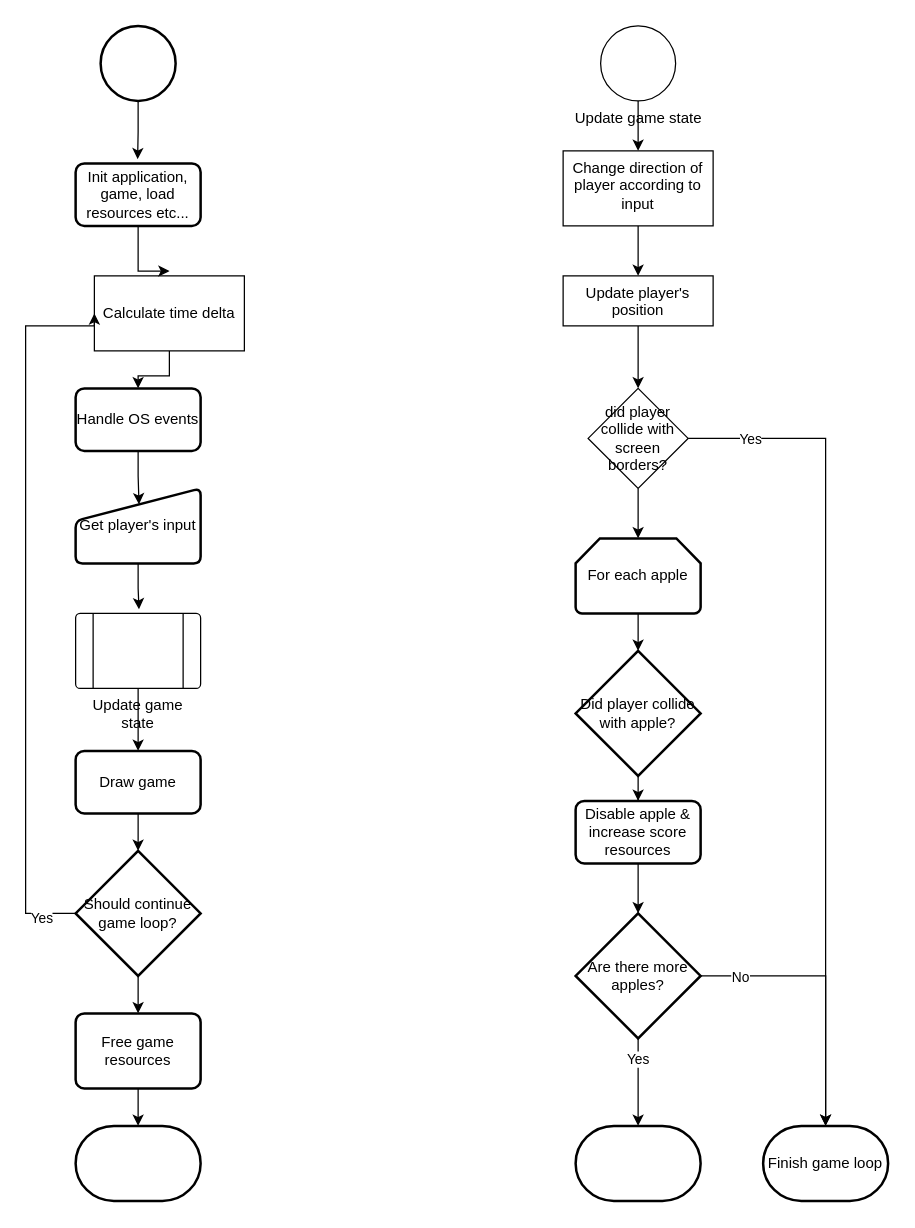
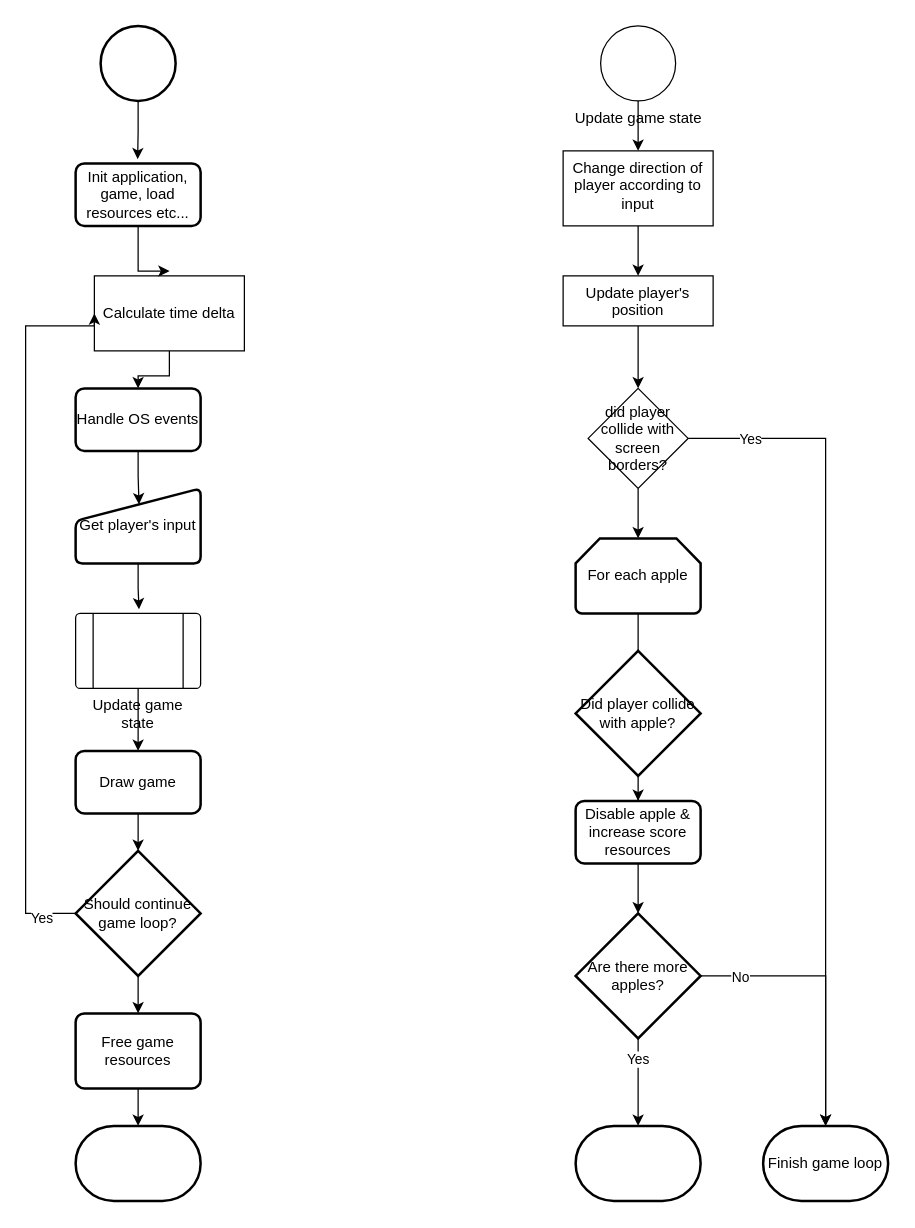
  <mxCell id="0" />
  <mxCell id="1" parent="0" />
  <mxCell id="2" style="edgeStyle=orthogonalEdgeStyle;rounded=0;orthogonalLoop=1;jettySize=auto;html=1;" edge="1" parent="1" source="3" target="15"><mxGeometry relative="1" as="geometry" /></mxCell>
  <mxCell id="3" value="Calculate time delta" style="rounded=0;whiteSpace=wrap;html=1;" vertex="1" parent="1"><mxGeometry x="75" y="220" width="120" height="60" as="geometry" /></mxCell>
  <mxCell id="4" style="edgeStyle=orthogonalEdgeStyle;rounded=0;orthogonalLoop=1;jettySize=auto;html=1;entryX=0.501;entryY=-0.064;entryDx=0;entryDy=0;entryPerimeter=0;exitX=0.467;exitY=0.969;exitDx=0;exitDy=0;exitPerimeter=0;" edge="1" parent="1" source="9" target="3"><mxGeometry relative="1" as="geometry"><mxPoint x="110.029" y="180" as="sourcePoint" /><Array as="points"><mxPoint x="110" y="168" /></Array></mxGeometry></mxCell>
  <mxCell id="5" style="edgeStyle=orthogonalEdgeStyle;rounded=0;orthogonalLoop=1;jettySize=auto;html=1;entryX=0.507;entryY=-0.055;entryDx=0;entryDy=0;entryPerimeter=0;" edge="1" parent="1" source="6" target="11"><mxGeometry relative="1" as="geometry" /></mxCell>
  <mxCell id="6" value="Get player's input" style="html=1;strokeWidth=2;shape=manualInput;whiteSpace=wrap;rounded=1;size=26;arcSize=11;" vertex="1" parent="1"><mxGeometry x="60" y="390" width="100" height="60" as="geometry" /></mxCell>
  <mxCell id="7" style="edgeStyle=orthogonalEdgeStyle;rounded=0;orthogonalLoop=1;jettySize=auto;html=1;entryX=0.496;entryY=-0.066;entryDx=0;entryDy=0;entryPerimeter=0;" edge="1" parent="1" source="8" target="9"><mxGeometry relative="1" as="geometry" /></mxCell>
  <mxCell id="8" value="" style="strokeWidth=2;html=1;shape=mxgraph.flowchart.start_2;whiteSpace=wrap;" vertex="1" parent="1"><mxGeometry x="80" y="20" width="60" height="60" as="geometry" /></mxCell>
  <mxCell id="9" value="Init application, game, load resources etc..." style="rounded=1;whiteSpace=wrap;html=1;absoluteArcSize=1;arcSize=14;strokeWidth=2;" vertex="1" parent="1"><mxGeometry x="60" y="130" width="100" height="50" as="geometry" /></mxCell>
  <mxCell id="10" style="edgeStyle=orthogonalEdgeStyle;rounded=0;orthogonalLoop=1;jettySize=auto;html=1;entryX=0.5;entryY=0;entryDx=0;entryDy=0;" edge="1" parent="1" source="11" target="13"><mxGeometry relative="1" as="geometry" /></mxCell>
  <mxCell id="11" value="Update game state" style="verticalLabelPosition=bottom;verticalAlign=top;html=1;shape=process;whiteSpace=wrap;rounded=1;size=0.14;arcSize=6;" vertex="1" parent="1"><mxGeometry x="60" y="490" width="100" height="60" as="geometry" /></mxCell>
  <mxCell id="12" style="edgeStyle=orthogonalEdgeStyle;rounded=0;orthogonalLoop=1;jettySize=auto;html=1;entryX=0.5;entryY=0;entryDx=0;entryDy=0;entryPerimeter=0;" edge="1" parent="1" source="13" target="19"><mxGeometry relative="1" as="geometry" /></mxCell>
  <mxCell id="13" value="Draw game" style="rounded=1;whiteSpace=wrap;html=1;absoluteArcSize=1;arcSize=14;strokeWidth=2;" vertex="1" parent="1"><mxGeometry x="60" y="600" width="100" height="50" as="geometry" /></mxCell>
  <mxCell id="14" style="edgeStyle=orthogonalEdgeStyle;rounded=0;orthogonalLoop=1;jettySize=auto;html=1;entryX=0.507;entryY=0.212;entryDx=0;entryDy=0;entryPerimeter=0;" edge="1" parent="1" source="15" target="6"><mxGeometry relative="1" as="geometry" /></mxCell>
  <mxCell id="15" value="Handle OS events" style="rounded=1;whiteSpace=wrap;html=1;absoluteArcSize=1;arcSize=14;strokeWidth=2;" vertex="1" parent="1"><mxGeometry x="60" y="310" width="100" height="50" as="geometry" /></mxCell>
  <mxCell id="16" style="edgeStyle=orthogonalEdgeStyle;rounded=0;orthogonalLoop=1;jettySize=auto;html=1;entryX=0;entryY=0.5;entryDx=0;entryDy=0;" edge="1" parent="1" source="19" target="3"><mxGeometry relative="1" as="geometry"><mxPoint x="20" y="253.333" as="targetPoint" /><Array as="points"><mxPoint x="20" y="730" /><mxPoint x="20" y="260" /></Array></mxGeometry></mxCell>
  <mxCell id="17" value="Yes" style="edgeLabel;html=1;align=center;verticalAlign=middle;resizable=0;points=[];" vertex="1" connectable="0" parent="16"><mxGeometry x="-0.904" y="3" relative="1" as="geometry"><mxPoint as="offset" /></mxGeometry></mxCell>
  <mxCell id="18" style="edgeStyle=orthogonalEdgeStyle;rounded=0;orthogonalLoop=1;jettySize=auto;html=1;entryX=0.5;entryY=0;entryDx=0;entryDy=0;" edge="1" parent="1" source="19" target="21"><mxGeometry relative="1" as="geometry" /></mxCell>
  <mxCell id="19" value="Should continue game loop?" style="strokeWidth=2;html=1;shape=mxgraph.flowchart.decision;whiteSpace=wrap;" vertex="1" parent="1"><mxGeometry x="60" y="680" width="100" height="100" as="geometry" /></mxCell>
  <mxCell id="20" style="edgeStyle=orthogonalEdgeStyle;rounded=0;orthogonalLoop=1;jettySize=auto;html=1;entryX=0.5;entryY=0;entryDx=0;entryDy=0;entryPerimeter=0;" edge="1" parent="1" source="21" target="32"><mxGeometry relative="1" as="geometry" /></mxCell>
  <mxCell id="21" value="Free game resources" style="rounded=1;whiteSpace=wrap;html=1;absoluteArcSize=1;arcSize=14;strokeWidth=2;" vertex="1" parent="1"><mxGeometry x="60" y="810" width="100" height="60" as="geometry" /></mxCell>
  <mxCell id="22" value="" style="edgeStyle=orthogonalEdgeStyle;rounded=0;orthogonalLoop=1;jettySize=auto;html=1;" edge="1" parent="1" source="23" target="25"><mxGeometry relative="1" as="geometry" /></mxCell>
  <mxCell id="23" value="Update game state" style="verticalLabelPosition=bottom;verticalAlign=top;html=1;shape=mxgraph.flowchart.on-page_reference;" vertex="1" parent="1"><mxGeometry x="480" y="20" width="60" height="60" as="geometry" /></mxCell>
  <mxCell id="24" style="edgeStyle=orthogonalEdgeStyle;rounded=0;orthogonalLoop=1;jettySize=auto;html=1;" edge="1" parent="1" source="25" target="27"><mxGeometry relative="1" as="geometry" /></mxCell>
  <mxCell id="25" value="Change direction of player according to input" style="whiteSpace=wrap;html=1;verticalAlign=top;" vertex="1" parent="1"><mxGeometry x="450" y="120" width="120" height="60" as="geometry" /></mxCell>
  <mxCell id="26" style="edgeStyle=orthogonalEdgeStyle;rounded=0;orthogonalLoop=1;jettySize=auto;html=1;" edge="1" parent="1" source="27" target="31"><mxGeometry relative="1" as="geometry" /></mxCell>
  <mxCell id="27" value="Update player's position" style="whiteSpace=wrap;html=1;verticalAlign=top;" vertex="1" parent="1"><mxGeometry x="450" y="220" width="120" height="40" as="geometry" /></mxCell>
  <mxCell id="28" style="edgeStyle=orthogonalEdgeStyle;rounded=0;orthogonalLoop=1;jettySize=auto;html=1;entryX=0.5;entryY=0;entryDx=0;entryDy=0;entryPerimeter=0;" edge="1" parent="1" source="31" target="45"><mxGeometry relative="1" as="geometry"><mxPoint x="660" y="755" as="targetPoint" /></mxGeometry></mxCell>
  <mxCell id="29" value="Yes" style="edgeLabel;html=1;align=center;verticalAlign=middle;resizable=0;points=[];" vertex="1" connectable="0" parent="28"><mxGeometry x="-0.885" y="-3" relative="1" as="geometry"><mxPoint x="11" y="-3" as="offset" /></mxGeometry></mxCell>
  <mxCell id="30" style="edgeStyle=orthogonalEdgeStyle;rounded=0;orthogonalLoop=1;jettySize=auto;html=1;entryX=0.5;entryY=0;entryDx=0;entryDy=0;entryPerimeter=0;" edge="1" parent="1" source="31" target="35"><mxGeometry relative="1" as="geometry" /></mxCell>
  <mxCell id="31" value="did player collide with screen borders?" style="rhombus;whiteSpace=wrap;html=1;" vertex="1" parent="1"><mxGeometry x="470" y="310" width="80" height="80" as="geometry" /></mxCell>
  <mxCell id="32" value="" style="strokeWidth=2;html=1;shape=mxgraph.flowchart.terminator;whiteSpace=wrap;" vertex="1" parent="1"><mxGeometry x="60" y="900" width="100" height="60" as="geometry" /></mxCell>
  <mxCell id="33" value="" style="strokeWidth=2;html=1;shape=mxgraph.flowchart.terminator;whiteSpace=wrap;" vertex="1" parent="1"><mxGeometry x="460" y="900" width="100" height="60" as="geometry" /></mxCell>
- <mxCell id="34" style="edgeStyle=orthogonalEdgeStyle;rounded=0;orthogonalLoop=1;jettySize=auto;html=1;" edge="1" parent="1" source="35" target="37"><mxGeometry relative="1" as="geometry" /></mxCell>
+ <mxCell id="34" style="edgeStyle=orthogonalEdgeStyle;rounded=0;orthogonalLoop=1;jettySize=auto;html=1;endArrow=none;" edge="1" parent="1" source="35" target="37"><mxGeometry relative="1" as="geometry" /></mxCell>
  <mxCell id="35" value="For each apple" style="strokeWidth=2;html=1;shape=mxgraph.flowchart.loop_limit;whiteSpace=wrap;" vertex="1" parent="1"><mxGeometry x="460" y="430" width="100" height="60" as="geometry" /></mxCell>
  <mxCell id="36" style="edgeStyle=orthogonalEdgeStyle;rounded=0;orthogonalLoop=1;jettySize=auto;html=1;entryX=0.5;entryY=0;entryDx=0;entryDy=0;" edge="1" parent="1" source="37" target="39"><mxGeometry relative="1" as="geometry" /></mxCell>
  <mxCell id="37" value="Did player collide with apple?" style="strokeWidth=2;html=1;shape=mxgraph.flowchart.decision;whiteSpace=wrap;" vertex="1" parent="1"><mxGeometry x="460" y="520" width="100" height="100" as="geometry" /></mxCell>
  <mxCell id="38" style="edgeStyle=orthogonalEdgeStyle;rounded=0;orthogonalLoop=1;jettySize=auto;html=1;entryX=0.5;entryY=0;entryDx=0;entryDy=0;entryPerimeter=0;" edge="1" parent="1" source="39" target="44"><mxGeometry relative="1" as="geometry" /></mxCell>
  <mxCell id="39" value="Disable apple &amp;amp; increase score resources" style="rounded=1;whiteSpace=wrap;html=1;absoluteArcSize=1;arcSize=14;strokeWidth=2;" vertex="1" parent="1"><mxGeometry x="460" y="640" width="100" height="50" as="geometry" /></mxCell>
  <mxCell id="40" style="edgeStyle=orthogonalEdgeStyle;rounded=0;orthogonalLoop=1;jettySize=auto;html=1;entryX=0.5;entryY=0;entryDx=0;entryDy=0;entryPerimeter=0;" edge="1" parent="1" source="44" target="45"><mxGeometry relative="1" as="geometry"><mxPoint x="600" y="780" as="targetPoint" /></mxGeometry></mxCell>
  <mxCell id="41" value="No" style="edgeLabel;html=1;align=center;verticalAlign=middle;resizable=0;points=[];" vertex="1" connectable="0" parent="40"><mxGeometry x="-0.25" y="-1" relative="1" as="geometry"><mxPoint x="-52" y="-1" as="offset" /></mxGeometry></mxCell>
  <mxCell id="42" style="edgeStyle=orthogonalEdgeStyle;rounded=0;orthogonalLoop=1;jettySize=auto;html=1;entryX=0.5;entryY=0;entryDx=0;entryDy=0;entryPerimeter=0;" edge="1" parent="1" source="44" target="33"><mxGeometry relative="1" as="geometry" /></mxCell>
  <mxCell id="43" value="Yes" style="edgeLabel;html=1;align=center;verticalAlign=middle;resizable=0;points=[];" vertex="1" connectable="0" parent="42"><mxGeometry x="-0.538" y="-1" relative="1" as="geometry"><mxPoint as="offset" /></mxGeometry></mxCell>
  <mxCell id="44" value="Are there more apples?" style="strokeWidth=2;html=1;shape=mxgraph.flowchart.decision;whiteSpace=wrap;" vertex="1" parent="1"><mxGeometry x="460" y="730" width="100" height="100" as="geometry" /></mxCell>
  <mxCell id="45" value="Finish game loop" style="strokeWidth=2;html=1;shape=mxgraph.flowchart.terminator;whiteSpace=wrap;" vertex="1" parent="1"><mxGeometry x="610" y="900" width="100" height="60" as="geometry" /></mxCell>
